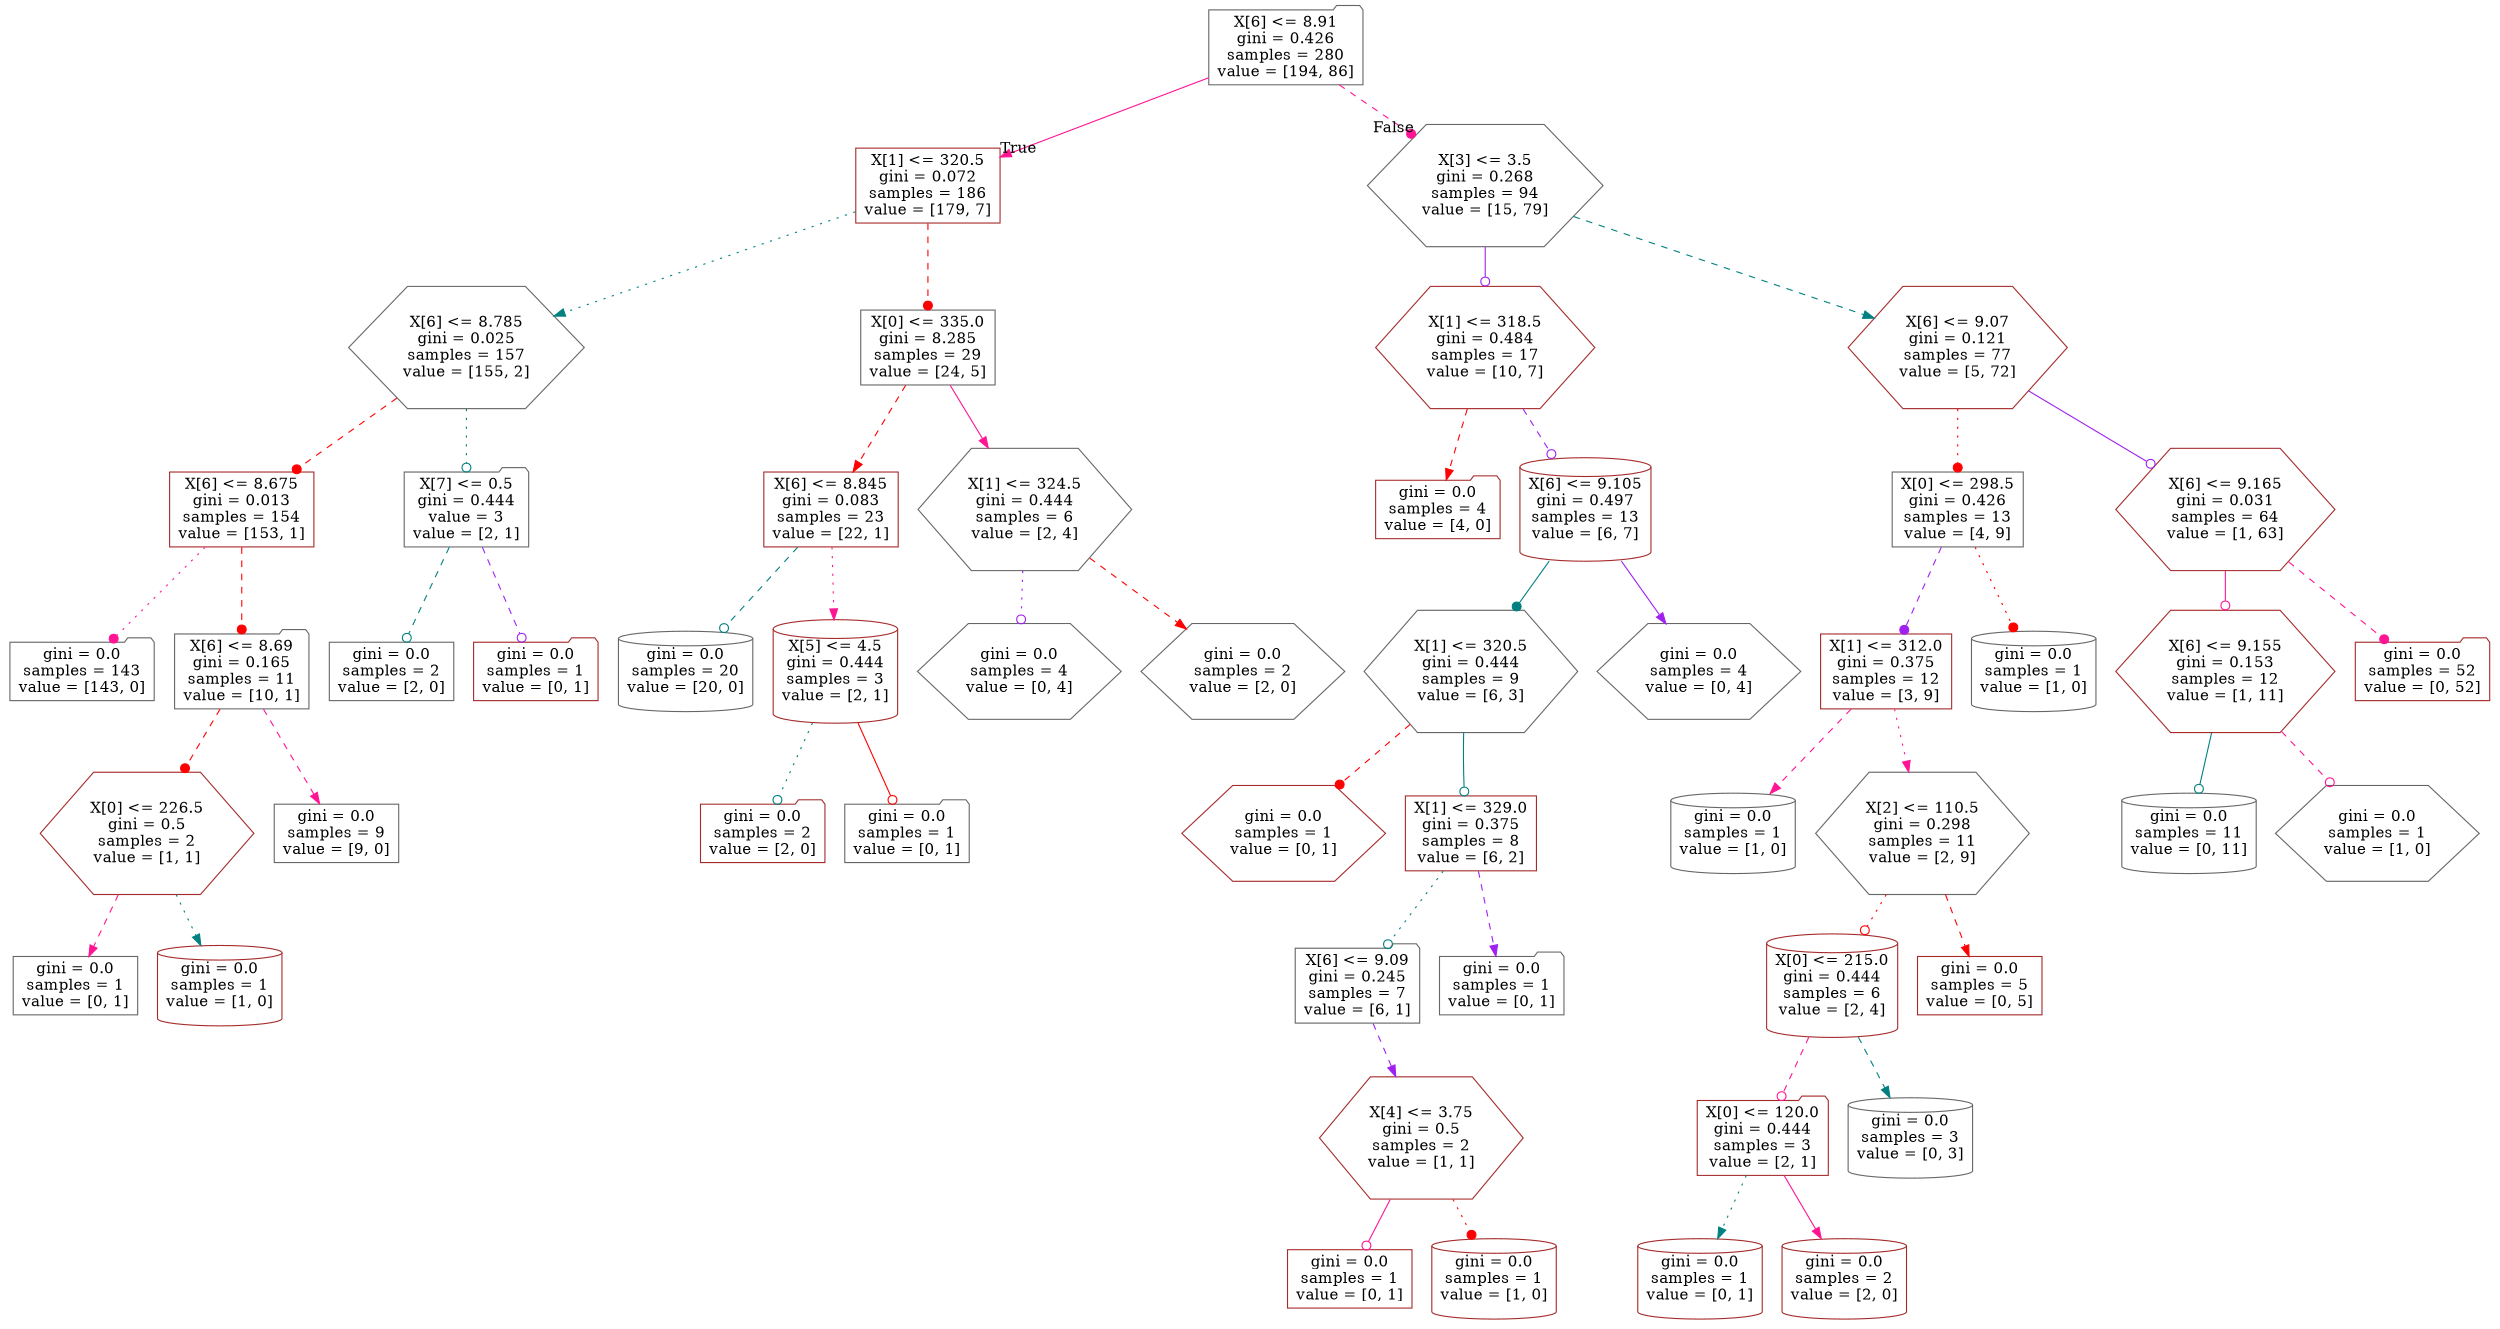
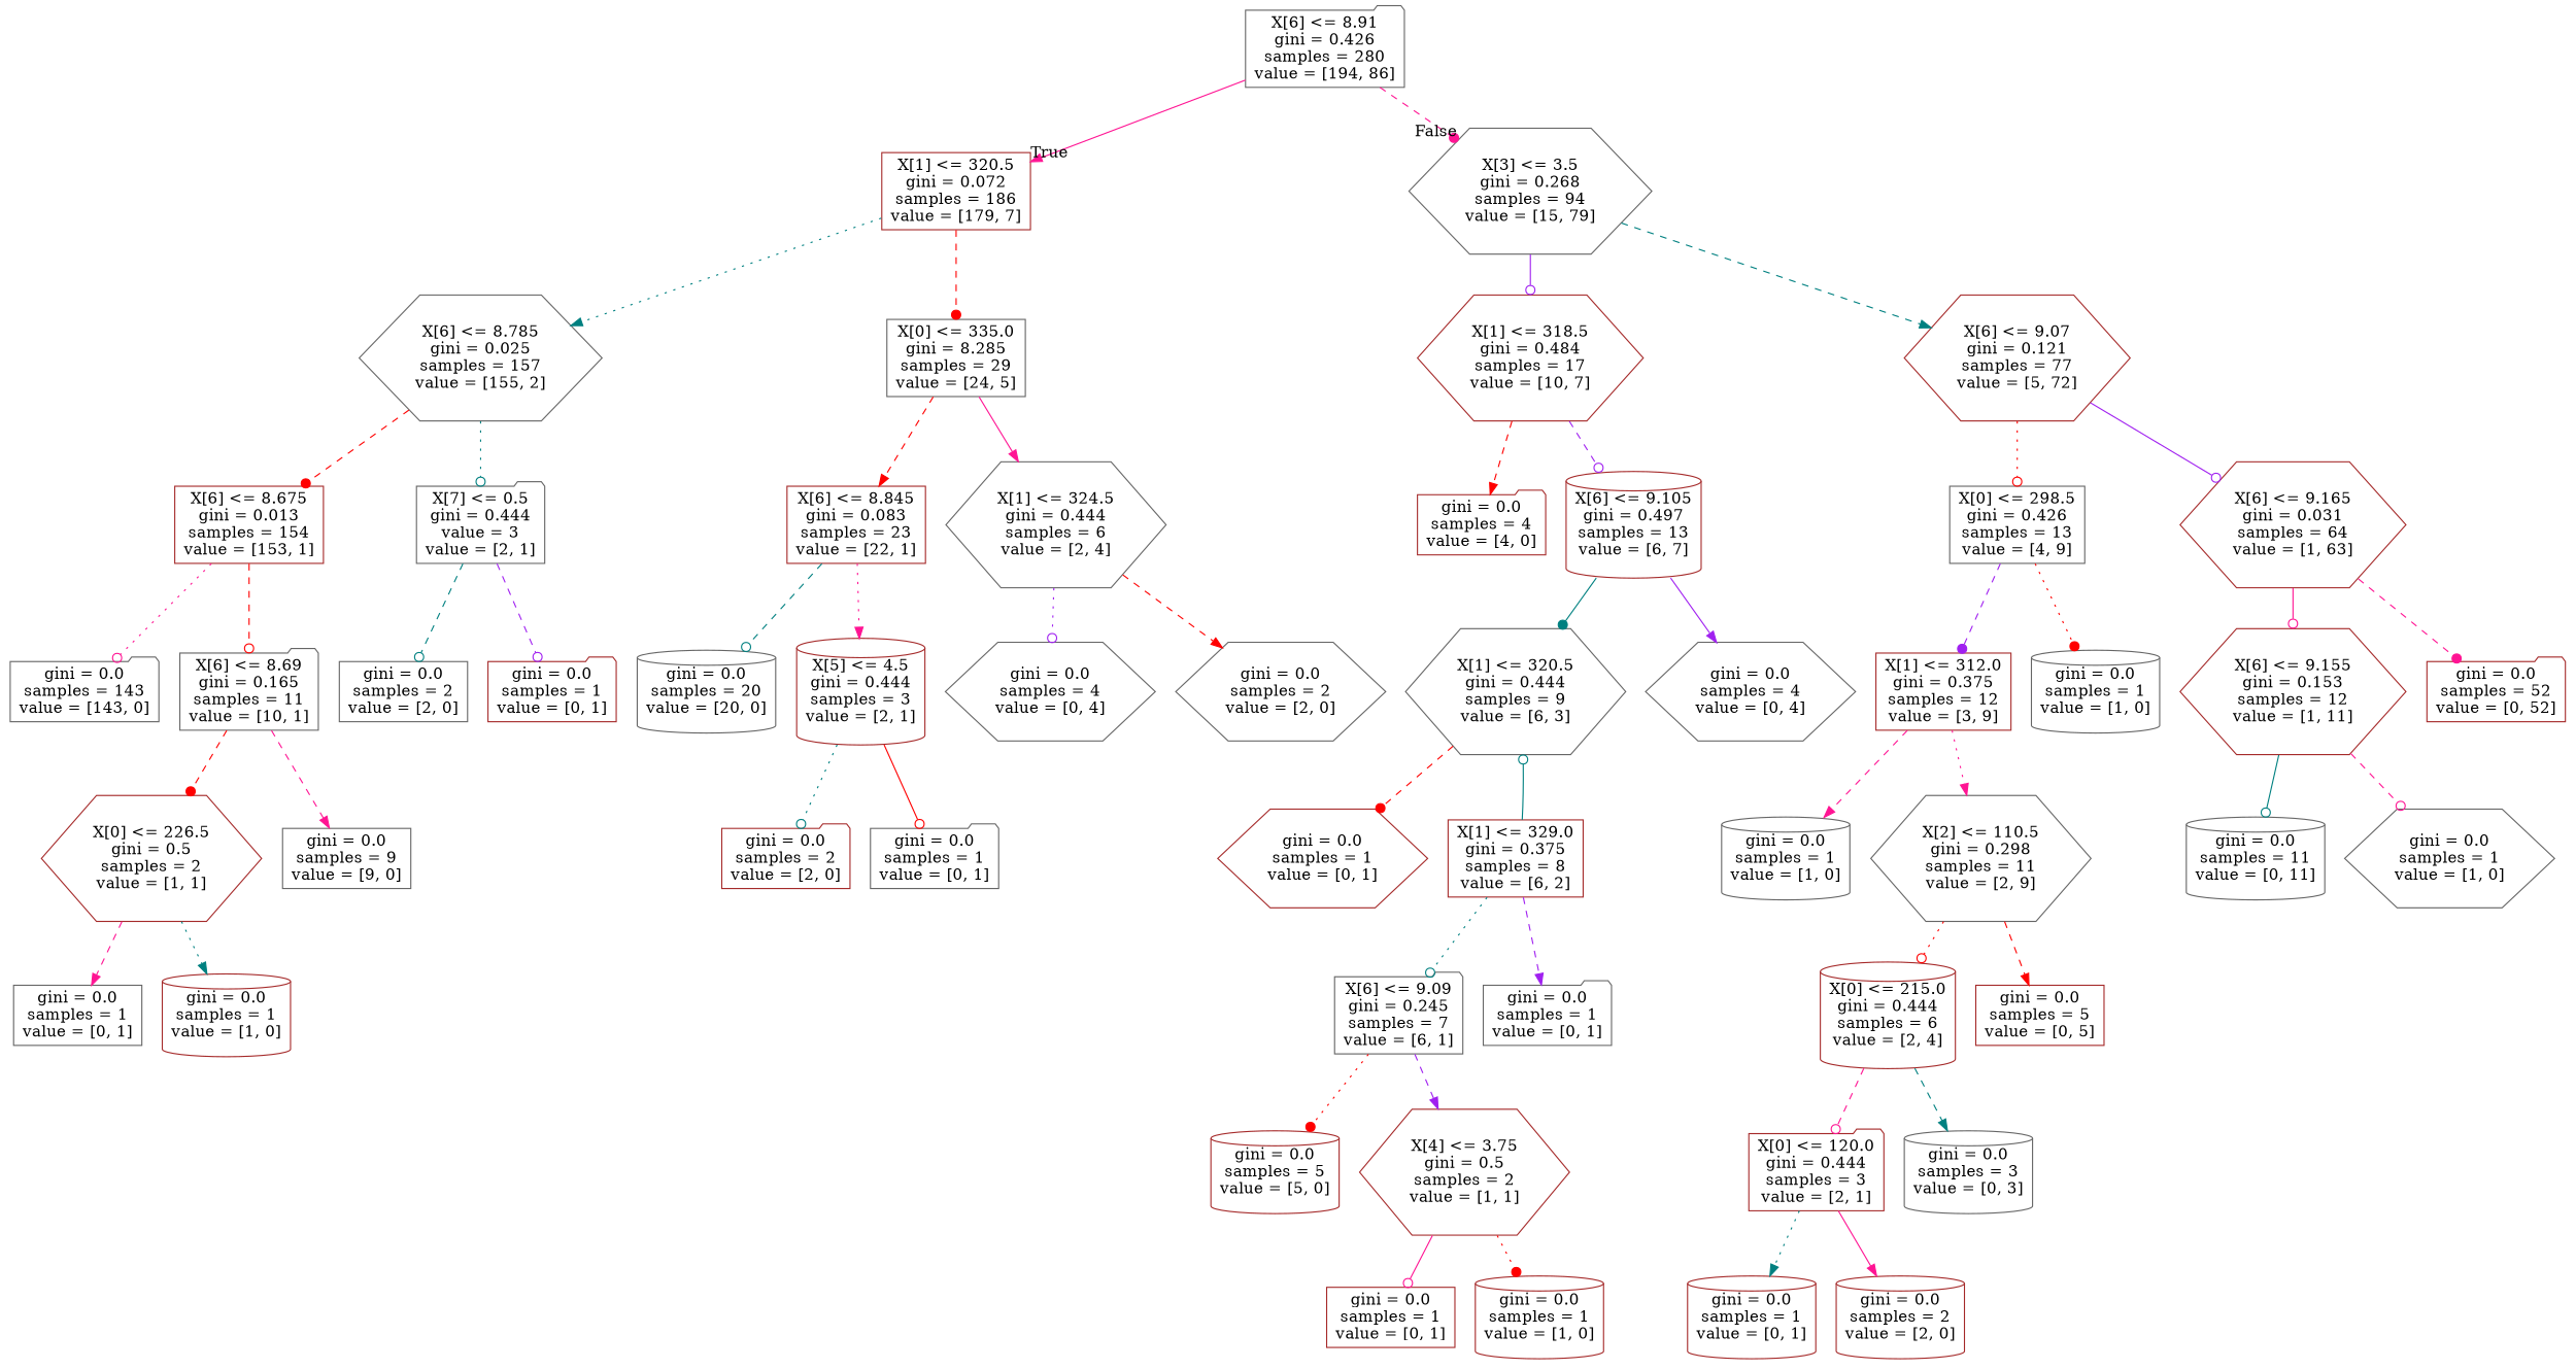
  digraph {
    node [color=brown shape=hexagon]
    edge [arrowhead=normal color=deeppink style=dashed]
    n1 [color=gray40 label="X[6] <= 8.91\ngini = 0.426\nsamples = 280\nvalue = [194, 86]" shape=folder]
    n2 [label="X[1] <= 320.5\ngini = 0.072\nsamples = 186\nvalue = [179, 7]" shape=box]
    n3 [color=gray40 label="X[3] <= 3.5\ngini = 0.268\nsamples = 94\nvalue = [15, 79]"]
    n4 [color=gray40 label="X[6] <= 8.785\ngini = 0.025\nsamples = 157\nvalue = [155, 2]"]
    n5 [color=gray40 label="X[0] <= 335.0\ngini = 8.285\nsamples = 29\nvalue = [24, 5]" shape=box]
    n6 [label="X[1] <= 318.5\ngini = 0.484\nsamples = 17\nvalue = [10, 7]"]
    n7 [label="X[6] <= 9.07\ngini = 0.121\nsamples = 77\nvalue = [5, 72]"]
    n8 [label="X[6] <= 8.675\ngini = 0.013\nsamples = 154\nvalue = [153, 1]" shape=box]
    n9 [color=gray40 label="X[7] <= 0.5\ngini = 0.444\nvalue = 3\nvalue = [2, 1]" shape=folder]
    n10 [label="X[6] <= 8.845\ngini = 0.083\nsamples = 23\nvalue = [22, 1]" shape=box]
    n11 [color=gray40 label="X[1] <= 324.5\ngini = 0.444\nsamples = 6\nvalue = [2, 4]"]
    n12 [color=gray40 label="gini = 0.0\nsamples = 143\nvalue = [143, 0]" shape=folder]
    n13 [color=gray40 label="X[6] <= 8.69\ngini = 0.165\nsamples = 11\nvalue = [10, 1]" shape=folder]
    n14 [color=gray40 label="gini = 0.0\nsamples = 2\nvalue = [2, 0]" shape=box]
    n15 [label="gini = 0.0\nsamples = 1\nvalue = [0, 1]" shape=folder]
    n16 [label="X[0] <= 226.5\ngini = 0.5\nsamples = 2\nvalue = [1, 1]"]
    n17 [color=gray40 label="gini = 0.0\nsamples = 9\nvalue = [9, 0]" shape=box]
    n18 [color=gray40 label="gini = 0.0\nsamples = 1\nvalue = [0, 1]" shape=box]
    n19 [label="gini = 0.0\nsamples = 1\nvalue = [1, 0]" shape=cylinder]
    n20 [color=gray40 label="gini = 0.0\nsamples = 20\nvalue = [20, 0]" shape=cylinder]
    n21 [label="X[5] <= 4.5\ngini = 0.444\nsamples = 3\nvalue = [2, 1]" shape=cylinder]
    n22 [color=gray40 label="gini = 0.0\nsamples = 4\nvalue = [0, 4]"]
    n23 [color=gray40 label="gini = 0.0\nsamples = 2\nvalue = [2, 0]"]
    n24 [label="gini = 0.0\nsamples = 2\nvalue = [2, 0]" shape=folder]
    n25 [color=gray40 label="gini = 0.0\nsamples = 1\nvalue = [0, 1]" shape=folder]
    n26 [label="gini = 0.0\nsamples = 4\nvalue = [4, 0]" shape=folder]
    n27 [label="X[6] <= 9.105\ngini = 0.497\nsamples = 13\nvalue = [6, 7]" shape=cylinder]
    n28 [color=gray40 label="X[0] <= 298.5\ngini = 0.426\nsamples = 13\nvalue = [4, 9]" shape=box]
    n29 [label="X[6] <= 9.165\ngini = 0.031\nsamples = 64\nvalue = [1, 63]"]
    n30 [color=gray40 label="X[1] <= 320.5\ngini = 0.444\nsamples = 9\nvalue = [6, 3]"]
    n31 [color=gray40 label="gini = 0.0\nsamples = 4\nvalue = [0, 4]"]
    n32 [label="gini = 0.0\nsamples = 1\nvalue = [0, 1]"]
    n33 [label="X[1] <= 329.0\ngini = 0.375\nsamples = 8\nvalue = [6, 2]" shape=box]
    n34 [color=gray40 label="X[6] <= 9.09\ngini = 0.245\nsamples = 7\nvalue = [6, 1]" shape=folder]
    n35 [color=gray40 label="gini = 0.0\nsamples = 1\nvalue = [0, 1]" shape=folder]
+   n36 [label="gini = 0.0\nsamples = 5\nvalue = [5, 0]" shape=cylinder]
    n37 [label="X[4] <= 3.75\ngini = 0.5\nsamples = 2\nvalue = [1, 1]"]
    n38 [label="gini = 0.0\nsamples = 1\nvalue = [0, 1]" shape=box]
    n39 [label="gini = 0.0\nsamples = 1\nvalue = [1, 0]" shape=cylinder]
    n40 [label="X[1] <= 312.0\ngini = 0.375\nsamples = 12\nvalue = [3, 9]" shape=box]
    n41 [color=gray40 label="gini = 0.0\nsamples = 1\nvalue = [1, 0]" shape=cylinder]
    n42 [label="X[6] <= 9.155\ngini = 0.153\nsamples = 12\nvalue = [1, 11]"]
    n43 [label="gini = 0.0\nsamples = 52\nvalue = [0, 52]" shape=folder]
    n44 [color=gray40 label="gini = 0.0\nsamples = 1\nvalue = [1, 0]" shape=cylinder]
    n45 [color=gray40 label="X[2] <= 110.5\ngini = 0.298\nsamples = 11\nvalue = [2, 9]"]
    n46 [label="X[0] <= 215.0\ngini = 0.444\nsamples = 6\nvalue = [2, 4]" shape=cylinder]
    n47 [label="gini = 0.0\nsamples = 5\nvalue = [0, 5]" shape=box]
    n48 [label="X[0] <= 120.0\ngini = 0.444\nsamples = 3\nvalue = [2, 1]" shape=folder]
    n49 [color=gray40 label="gini = 0.0\nsamples = 3\nvalue = [0, 3]" shape=cylinder]
    n50 [label="gini = 0.0\nsamples = 1\nvalue = [0, 1]" shape=cylinder]
    n51 [label="gini = 0.0\nsamples = 2\nvalue = [2, 0]" shape=cylinder]
    n52 [color=gray40 label="gini = 0.0\nsamples = 11\nvalue = [0, 11]" shape=cylinder]
    n53 [color=gray40 label="gini = 0.0\nsamples = 1\nvalue = [1, 0]"]
    n1 -> n2 [headlabel=True labelangle=45 labeldistance=2.5 style=solid]
    n1 -> n3 [arrowhead=dot headlabel=False labelangle=-45 labeldistance=2.5]
    n2 -> n4 [color=teal style=dotted]
    n2 -> n5 [arrowhead=dot color=red]
    n3 -> n6 [arrowhead=odot color=purple style=solid]
    n3 -> n7 [color=teal]
    n4 -> n8 [arrowhead=dot color=red]
    n4 -> n9 [arrowhead=odot color=teal style=dotted]
    n5 -> n10 [color=red]
    n5 -> n11 [style=solid]
    n6 -> n26 [color=red]
    n6 -> n27 [arrowhead=odot color=purple]
-   n7 -> n28 [arrowhead=dot color=red style=dotted]
+   n7 -> n28 [arrowhead=odot color=red style=dotted]
    n7 -> n29 [arrowhead=odot color=purple style=solid]
-   n8 -> n12 [arrowhead=dot style=dotted]
-   n8 -> n13 [arrowhead=dot color=red]
+   n8 -> n12 [arrowhead=odot style=dotted]
+   n8 -> n13 [arrowhead=odot color=red]
    n9 -> n14 [arrowhead=odot color=teal]
    n9 -> n15 [arrowhead=odot color=purple]
    n10 -> n20 [arrowhead=odot color=teal]
    n10 -> n21 [style=dotted]
    n11 -> n22 [arrowhead=odot color=purple style=dotted]
    n11 -> n23 [color=red]
    n13 -> n16 [arrowhead=dot color=red]
    n13 -> n17
    n16 -> n18
    n16 -> n19 [color=teal style=dotted]
    n21 -> n24 [arrowhead=odot color=teal style=dotted]
    n21 -> n25 [arrowhead=odot color=red style=solid]
    n27 -> n30 [arrowhead=dot color=teal style=solid]
    n27 -> n31 [color=purple style=solid]
    n28 -> n40 [arrowhead=dot color=purple]
    n28 -> n41 [arrowhead=dot color=red style=dotted]
    n29 -> n42 [arrowhead=odot style=solid]
    n29 -> n43 [arrowhead=dot]
    n30 -> n32 [arrowhead=dot color=red]
-   n30 -> n33 [arrowhead=odot color=teal style=solid]
+   n33 -> n30 [arrowhead=odot color=teal style=solid]
    n33 -> n34 [arrowhead=odot color=teal style=dotted]
    n33 -> n35 [color=purple]
+   n34 -> n36 [arrowhead=dot color=red style=dotted]
    n34 -> n37 [color=purple]
    n37 -> n38 [arrowhead=odot style=solid]
    n37 -> n39 [arrowhead=dot color=red style=dotted]
    n40 -> n44
    n40 -> n45 [style=dotted]
    n42 -> n52 [arrowhead=odot color=teal style=solid]
    n42 -> n53 [arrowhead=odot]
    n45 -> n46 [arrowhead=odot color=red style=dotted]
    n45 -> n47 [color=red]
    n46 -> n48 [arrowhead=odot]
    n46 -> n49 [color=teal]
    n48 -> n50 [color=teal style=dotted]
    n48 -> n51 [style=solid]
  }
